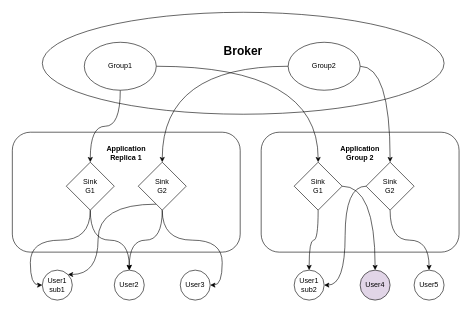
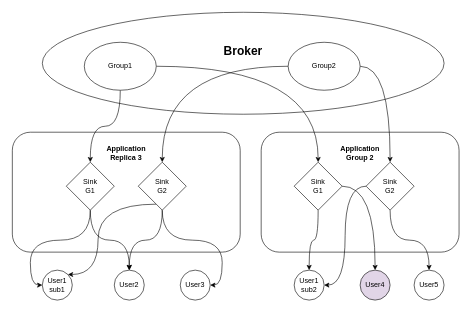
  <mxCell id="0" />
  <mxCell id="1" parent="0" />
  <mxCell id="2" value="&lt;b&gt;Application&lt;br&gt;Group 2&lt;br&gt;&lt;br&gt;&lt;br&gt;&lt;br&gt;&lt;br&gt;&lt;br&gt;&lt;br&gt;&lt;br&gt;&lt;br&gt;&lt;br&gt;&lt;/b&gt;" style="rounded=1;whiteSpace=wrap;html=1;" vertex="1" parent="1"><mxGeometry x="435" y="220" width="330" height="200" as="geometry" /></mxCell>
- <mxCell id="3" value="&lt;b&gt;Application&lt;br&gt;Replica 1&lt;br&gt;&lt;br&gt;&lt;br&gt;&lt;br&gt;&lt;br&gt;&lt;br&gt;&lt;br&gt;&lt;br&gt;&lt;br&gt;&lt;br&gt;&lt;/b&gt;" style="rounded=1;whiteSpace=wrap;html=1;" vertex="1" parent="1"><mxGeometry x="20" y="220" width="380" height="200" as="geometry" /></mxCell>
+ <mxCell id="3" value="&lt;b&gt;Application&lt;br&gt;Replica 3&lt;br&gt;&lt;br&gt;&lt;br&gt;&lt;br&gt;&lt;br&gt;&lt;br&gt;&lt;br&gt;&lt;br&gt;&lt;br&gt;&lt;br&gt;&lt;/b&gt;" style="rounded=1;whiteSpace=wrap;html=1;" vertex="1" parent="1"><mxGeometry x="20" y="220" width="380" height="200" as="geometry" /></mxCell>
  <mxCell id="4" value="&lt;b&gt;&lt;font style=&quot;font-size: 20px&quot;&gt;Broker&lt;/font&gt;&lt;/b&gt;&lt;br&gt;&lt;br&gt;&lt;br&gt;&lt;br&gt;" style="ellipse;whiteSpace=wrap;html=1;" parent="1" vertex="1"><mxGeometry x="70" y="20" width="670" height="170" as="geometry" /></mxCell>
  <mxCell id="5" style="edgeStyle=orthogonalEdgeStyle;rounded=0;orthogonalLoop=1;jettySize=auto;html=1;entryX=0.5;entryY=0;entryDx=0;entryDy=0;curved=1;" parent="1" source="7" target="13" edge="1"><mxGeometry relative="1" as="geometry"><mxPoint x="150" y="240" as="targetPoint" /></mxGeometry></mxCell>
  <mxCell id="6" style="edgeStyle=orthogonalEdgeStyle;curved=1;rounded=0;orthogonalLoop=1;jettySize=auto;html=1;entryX=0.5;entryY=0;entryDx=0;entryDy=0;" parent="1" source="7" target="20" edge="1"><mxGeometry relative="1" as="geometry"><mxPoint x="530" y="260" as="targetPoint" /></mxGeometry></mxCell>
  <mxCell id="7" value="Group1" style="ellipse;whiteSpace=wrap;html=1;" parent="1" vertex="1"><mxGeometry x="140" y="70" width="120" height="80" as="geometry" /></mxCell>
  <mxCell id="8" style="edgeStyle=orthogonalEdgeStyle;curved=1;rounded=0;orthogonalLoop=1;jettySize=auto;html=1;" parent="1" source="10" target="17" edge="1"><mxGeometry relative="1" as="geometry"><mxPoint x="270" y="240" as="targetPoint" /></mxGeometry></mxCell>
  <mxCell id="9" style="edgeStyle=orthogonalEdgeStyle;curved=1;rounded=0;orthogonalLoop=1;jettySize=auto;html=1;" parent="1" source="10" target="23" edge="1"><mxGeometry relative="1" as="geometry"><mxPoint x="650" y="240" as="targetPoint" /></mxGeometry></mxCell>
  <mxCell id="10" value="Group2" style="ellipse;whiteSpace=wrap;html=1;" parent="1" vertex="1"><mxGeometry x="480" y="70" width="120" height="80" as="geometry" /></mxCell>
  <mxCell id="11" style="edgeStyle=orthogonalEdgeStyle;curved=1;rounded=0;orthogonalLoop=1;jettySize=auto;html=1;entryX=0;entryY=0.5;entryDx=0;entryDy=0;" parent="1" source="13" target="24" edge="1"><mxGeometry relative="1" as="geometry" /></mxCell>
  <mxCell id="12" style="edgeStyle=orthogonalEdgeStyle;curved=1;rounded=0;orthogonalLoop=1;jettySize=auto;html=1;entryX=0.5;entryY=0;entryDx=0;entryDy=0;" parent="1" source="13" target="25" edge="1"><mxGeometry relative="1" as="geometry" /></mxCell>
  <mxCell id="13" value="Sink&lt;br&gt;G1" style="rhombus;whiteSpace=wrap;html=1;" parent="1" vertex="1"><mxGeometry x="110" y="270" width="80" height="80" as="geometry" /></mxCell>
  <mxCell id="14" style="edgeStyle=orthogonalEdgeStyle;curved=1;rounded=0;orthogonalLoop=1;jettySize=auto;html=1;entryX=1;entryY=0;entryDx=0;entryDy=0;" parent="1" source="17" target="24" edge="1"><mxGeometry relative="1" as="geometry"><Array as="points"><mxPoint x="163" y="340" /></Array></mxGeometry></mxCell>
  <mxCell id="15" style="edgeStyle=orthogonalEdgeStyle;curved=1;rounded=0;orthogonalLoop=1;jettySize=auto;html=1;entryX=0.5;entryY=0;entryDx=0;entryDy=0;" parent="1" source="17" target="25" edge="1"><mxGeometry relative="1" as="geometry" /></mxCell>
  <mxCell id="16" style="edgeStyle=orthogonalEdgeStyle;curved=1;rounded=0;orthogonalLoop=1;jettySize=auto;html=1;entryX=1;entryY=0.5;entryDx=0;entryDy=0;" parent="1" source="17" target="26" edge="1"><mxGeometry relative="1" as="geometry" /></mxCell>
  <mxCell id="17" value="Sink&lt;br&gt;G2" style="rhombus;whiteSpace=wrap;html=1;" parent="1" vertex="1"><mxGeometry x="230" y="270" width="80" height="80" as="geometry" /></mxCell>
  <mxCell id="18" style="edgeStyle=orthogonalEdgeStyle;curved=1;rounded=0;orthogonalLoop=1;jettySize=auto;html=1;entryX=0.5;entryY=0;entryDx=0;entryDy=0;" parent="1" source="20" target="27" edge="1"><mxGeometry relative="1" as="geometry" /></mxCell>
  <mxCell id="19" style="edgeStyle=orthogonalEdgeStyle;curved=1;rounded=0;orthogonalLoop=1;jettySize=auto;html=1;entryX=0.5;entryY=0;entryDx=0;entryDy=0;" parent="1" source="20" target="28" edge="1"><mxGeometry relative="1" as="geometry" /></mxCell>
  <mxCell id="20" value="Sink&lt;br&gt;G1" style="rhombus;whiteSpace=wrap;html=1;" parent="1" vertex="1"><mxGeometry x="490" y="270" width="80" height="80" as="geometry" /></mxCell>
  <mxCell id="21" style="edgeStyle=orthogonalEdgeStyle;curved=1;rounded=0;orthogonalLoop=1;jettySize=auto;html=1;entryX=0.5;entryY=0;entryDx=0;entryDy=0;" parent="1" source="23" target="29" edge="1"><mxGeometry relative="1" as="geometry" /></mxCell>
  <mxCell id="22" style="edgeStyle=orthogonalEdgeStyle;curved=1;rounded=0;orthogonalLoop=1;jettySize=auto;html=1;entryX=1;entryY=0.5;entryDx=0;entryDy=0;" parent="1" source="23" target="27" edge="1"><mxGeometry relative="1" as="geometry" /></mxCell>
  <mxCell id="23" value="Sink&lt;br&gt;G2" style="rhombus;whiteSpace=wrap;html=1;" parent="1" vertex="1"><mxGeometry x="610" y="270" width="80" height="80" as="geometry" /></mxCell>
  <mxCell id="24" value="User1&lt;br&gt;sub1" style="ellipse;whiteSpace=wrap;html=1;" parent="1" vertex="1"><mxGeometry x="70" y="450" width="50" height="50" as="geometry" /></mxCell>
  <mxCell id="25" value="User2" style="ellipse;whiteSpace=wrap;html=1;" parent="1" vertex="1"><mxGeometry x="190" y="450" width="50" height="50" as="geometry" /></mxCell>
  <mxCell id="26" value="User3" style="ellipse;whiteSpace=wrap;html=1;" parent="1" vertex="1"><mxGeometry x="300" y="450" width="50" height="50" as="geometry" /></mxCell>
  <mxCell id="27" value="User1&lt;br&gt;sub2" style="ellipse;whiteSpace=wrap;html=1;" parent="1" vertex="1"><mxGeometry x="490" y="450" width="50" height="50" as="geometry" /></mxCell>
  <mxCell id="28" value="User4" style="ellipse;whiteSpace=wrap;html=1;fillColor=#e1d5e7;" parent="1" vertex="1"><mxGeometry x="600" y="450" width="50" height="50" as="geometry" /></mxCell>
  <mxCell id="29" value="User5" style="ellipse;whiteSpace=wrap;html=1;" parent="1" vertex="1"><mxGeometry x="690" y="450" width="50" height="50" as="geometry" /></mxCell>
